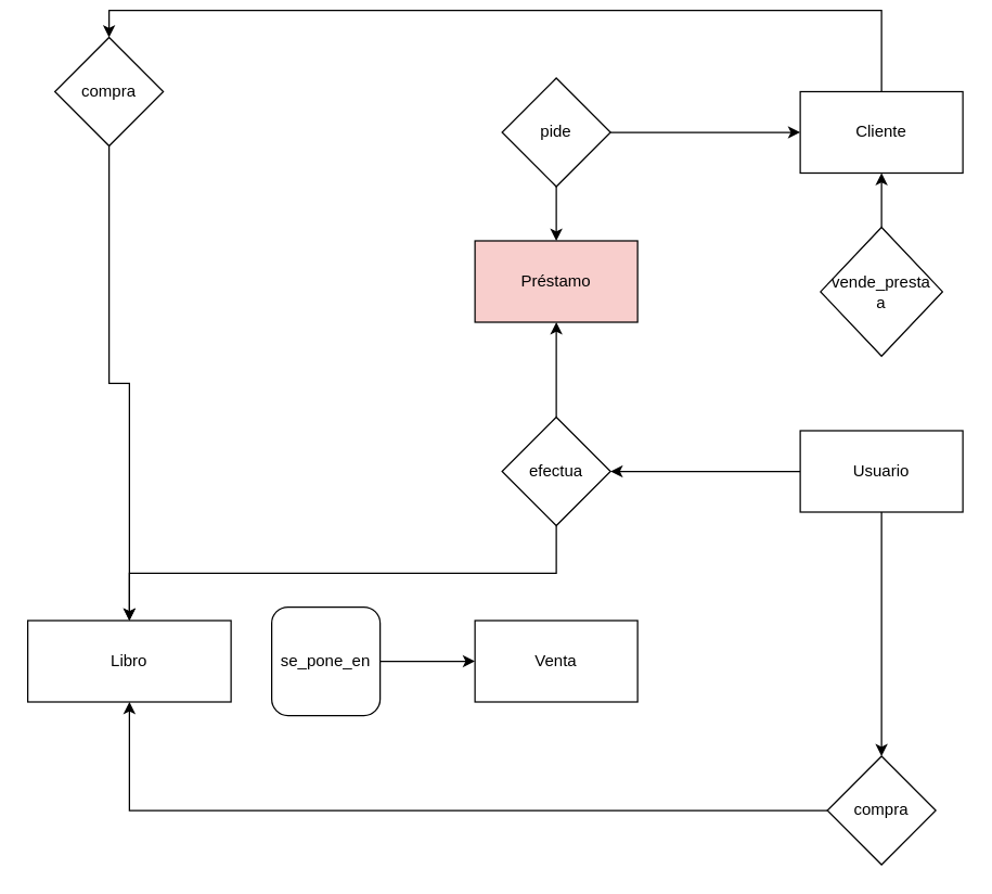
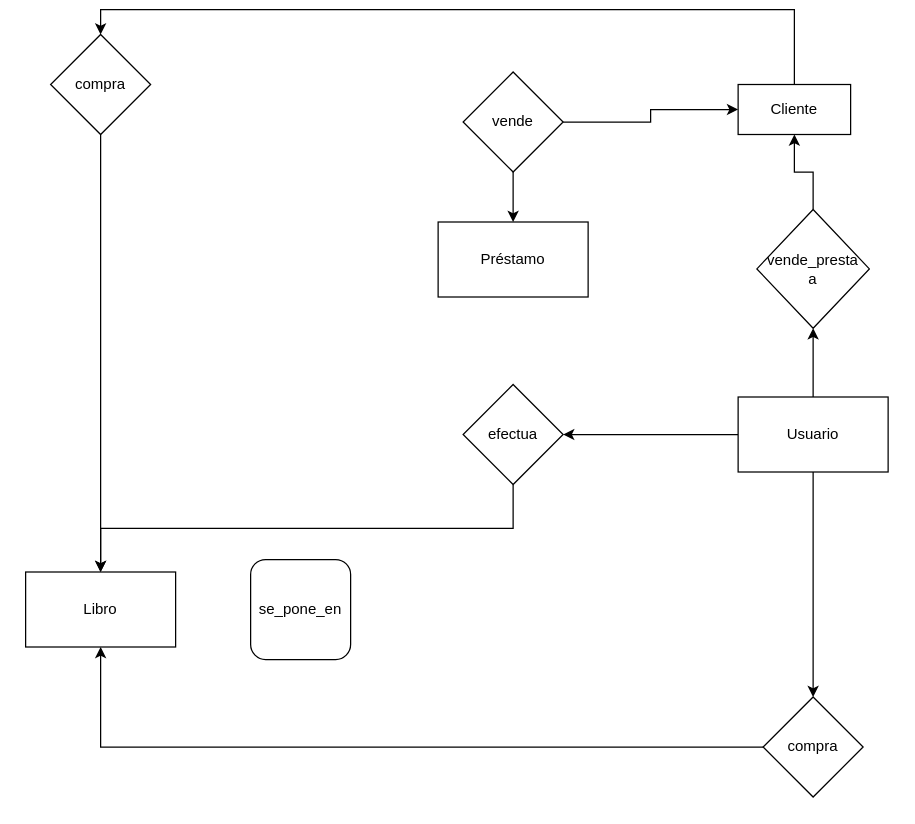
  <mxCell id="0" />
  <mxCell id="1" parent="0" />
  <mxCell id="2" style="edgeStyle=orthogonalEdgeStyle;rounded=0;orthogonalLoop=1;jettySize=auto;html=1;exitX=0.5;exitY=0;exitDx=0;exitDy=0;entryX=0.5;entryY=0;entryDx=0;entryDy=0;" edge="1" parent="1" source="3" target="22"><mxGeometry relative="1" as="geometry" /></mxCell>
- <mxCell id="3" value="Cliente" style="rounded=0;whiteSpace=wrap;html=1;" vertex="1" parent="1"><mxGeometry x="590" y="60" width="120" height="60" as="geometry" /></mxCell>
+ <mxCell id="3" value="Cliente" style="rounded=0;whiteSpace=wrap;html=1;" vertex="1" parent="1"><mxGeometry x="590" y="60" width="90" height="40" as="geometry" /></mxCell>
+ <mxCell id="4" style="edgeStyle=orthogonalEdgeStyle;rounded=0;orthogonalLoop=1;jettySize=auto;html=1;exitX=0.5;exitY=0;exitDx=0;exitDy=0;entryX=0.5;entryY=1;entryDx=0;entryDy=0;" edge="1" parent="1" source="7" target="12"><mxGeometry relative="1" as="geometry" /></mxCell>
  <mxCell id="5" style="edgeStyle=orthogonalEdgeStyle;rounded=0;orthogonalLoop=1;jettySize=auto;html=1;exitX=0;exitY=0.5;exitDx=0;exitDy=0;entryX=1;entryY=0.5;entryDx=0;entryDy=0;" edge="1" parent="1" source="7" target="17"><mxGeometry relative="1" as="geometry" /></mxCell>
  <mxCell id="6" style="edgeStyle=orthogonalEdgeStyle;rounded=0;orthogonalLoop=1;jettySize=auto;html=1;exitX=0.5;exitY=1;exitDx=0;exitDy=0;entryX=0.5;entryY=0;entryDx=0;entryDy=0;" edge="1" parent="1" source="7" target="24"><mxGeometry relative="1" as="geometry" /></mxCell>
  <mxCell id="7" value="Usuario" style="rounded=0;whiteSpace=wrap;html=1;" vertex="1" parent="1"><mxGeometry x="590" y="310" width="120" height="60" as="geometry" /></mxCell>
- <mxCell id="8" value="Libro" style="rounded=0;whiteSpace=wrap;html=1;" vertex="1" parent="1"><mxGeometry x="20" y="450" width="150" height="60" as="geometry" /></mxCell>
- <mxCell id="9" value="Venta" style="rounded=0;whiteSpace=wrap;html=1;" vertex="1" parent="1"><mxGeometry x="350" y="450" width="120" height="60" as="geometry" /></mxCell>
- <mxCell id="10" value="Préstamo" style="rounded=0;whiteSpace=wrap;html=1;fillColor=#f8cecc;" vertex="1" parent="1"><mxGeometry x="350" y="170" width="120" height="60" as="geometry" /></mxCell>
+ <mxCell id="8" value="Libro" style="rounded=0;whiteSpace=wrap;html=1;" vertex="1" parent="1"><mxGeometry x="20" y="450" width="120" height="60" as="geometry" /></mxCell>
+ <mxCell id="10" value="Préstamo" style="rounded=0;whiteSpace=wrap;html=1;" vertex="1" parent="1"><mxGeometry x="350" y="170" width="120" height="60" as="geometry" /></mxCell>
  <mxCell id="11" value="" style="edgeStyle=orthogonalEdgeStyle;rounded=0;orthogonalLoop=1;jettySize=auto;html=1;" edge="1" parent="1" source="12" target="3"><mxGeometry relative="1" as="geometry" /></mxCell>
  <mxCell id="12" value="vende_presta&lt;br&gt;a" style="rhombus;whiteSpace=wrap;html=1;" vertex="1" parent="1"><mxGeometry x="605" y="160" width="90" height="95" as="geometry" /></mxCell>
- <mxCell id="13" style="edgeStyle=orthogonalEdgeStyle;rounded=0;orthogonalLoop=1;jettySize=auto;html=1;exitX=1;exitY=0.5;exitDx=0;exitDy=0;entryX=0;entryY=0.5;entryDx=0;entryDy=0;" edge="1" parent="1" source="14" target="9"><mxGeometry relative="1" as="geometry" /></mxCell>
  <mxCell id="14" value="se_pone_en" style="whiteSpace=wrap;html=1;rounded=1;" vertex="1" parent="1"><mxGeometry x="200" y="440" width="80" height="80" as="geometry" /></mxCell>
  <mxCell id="15" style="edgeStyle=orthogonalEdgeStyle;rounded=0;orthogonalLoop=1;jettySize=auto;html=1;exitX=0.5;exitY=1;exitDx=0;exitDy=0;" edge="1" parent="1" source="17" target="8"><mxGeometry relative="1" as="geometry" /></mxCell>
- <mxCell id="16" style="edgeStyle=orthogonalEdgeStyle;rounded=0;orthogonalLoop=1;jettySize=auto;html=1;exitX=0.5;exitY=0;exitDx=0;exitDy=0;entryX=0.5;entryY=1;entryDx=0;entryDy=0;" edge="1" parent="1" source="17" target="10"><mxGeometry relative="1" as="geometry" /></mxCell>
  <mxCell id="17" value="efectua" style="rhombus;whiteSpace=wrap;html=1;" vertex="1" parent="1"><mxGeometry x="370" y="300" width="80" height="80" as="geometry" /></mxCell>
  <mxCell id="18" style="edgeStyle=orthogonalEdgeStyle;rounded=0;orthogonalLoop=1;jettySize=auto;html=1;exitX=1;exitY=0.5;exitDx=0;exitDy=0;entryX=0;entryY=0.5;entryDx=0;entryDy=0;" edge="1" parent="1" source="20" target="3"><mxGeometry relative="1" as="geometry" /></mxCell>
  <mxCell id="19" style="edgeStyle=orthogonalEdgeStyle;rounded=0;orthogonalLoop=1;jettySize=auto;html=1;exitX=0.5;exitY=1;exitDx=0;exitDy=0;entryX=0.5;entryY=0;entryDx=0;entryDy=0;" edge="1" parent="1" source="20" target="10"><mxGeometry relative="1" as="geometry" /></mxCell>
- <mxCell id="20" value="pide" style="rhombus;whiteSpace=wrap;html=1;" vertex="1" parent="1"><mxGeometry x="370" y="50" width="80" height="80" as="geometry" /></mxCell>
+ <mxCell id="20" value="vende" style="rhombus;whiteSpace=wrap;html=1;" vertex="1" parent="1"><mxGeometry x="370" y="50" width="80" height="80" as="geometry" /></mxCell>
  <mxCell id="21" style="edgeStyle=orthogonalEdgeStyle;rounded=0;orthogonalLoop=1;jettySize=auto;html=1;exitX=0.5;exitY=1;exitDx=0;exitDy=0;" edge="1" parent="1" source="22" target="8"><mxGeometry relative="1" as="geometry" /></mxCell>
  <mxCell id="22" value="compra" style="rhombus;whiteSpace=wrap;html=1;" vertex="1" parent="1"><mxGeometry x="40" y="20" width="80" height="80" as="geometry" /></mxCell>
  <mxCell id="23" style="edgeStyle=orthogonalEdgeStyle;rounded=0;orthogonalLoop=1;jettySize=auto;html=1;exitX=0;exitY=0.5;exitDx=0;exitDy=0;entryX=0.5;entryY=1;entryDx=0;entryDy=0;" edge="1" parent="1" source="24" target="8"><mxGeometry relative="1" as="geometry" /></mxCell>
  <mxCell id="24" value="compra" style="rhombus;whiteSpace=wrap;html=1;" vertex="1" parent="1"><mxGeometry x="610" y="550" width="80" height="80" as="geometry" /></mxCell>
